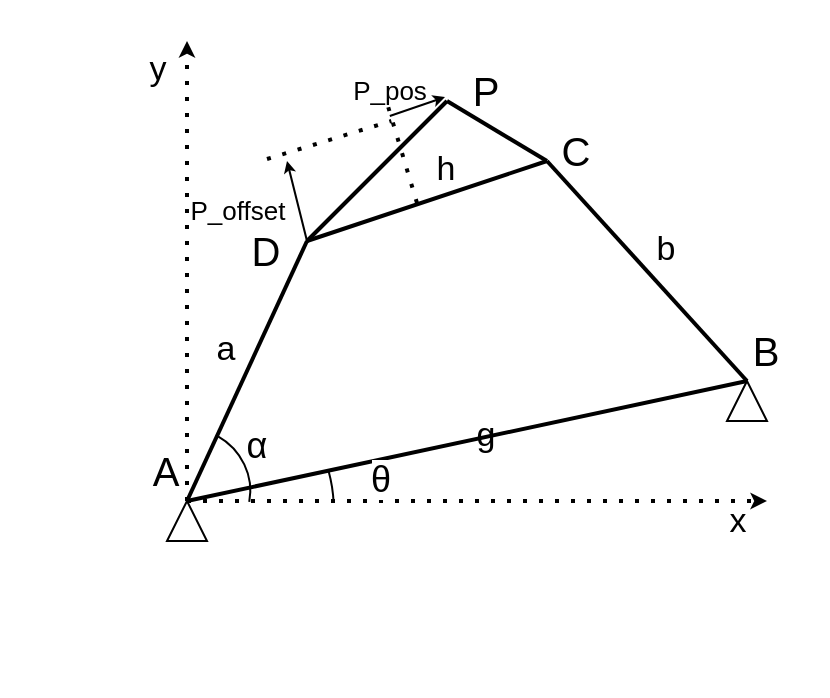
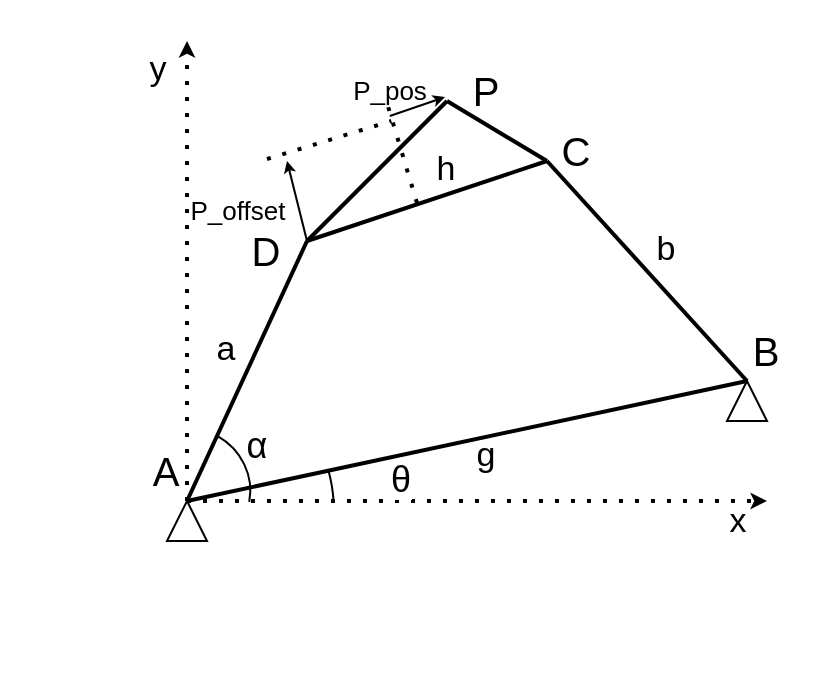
  <mxCell id="0" />
  <mxCell id="1" parent="0" />
  <mxCell id="2" value="" style="endArrow=classic;dashed=1;html=1;dashPattern=1 3;strokeWidth=2;rounded=0;exitX=1;exitY=0.5;exitDx=0;exitDy=0;endFill=1;endSize=2;" edge="1" parent="1" source="3"><mxGeometry width="50" height="50" relative="1" as="geometry"><mxPoint x="203" y="200" as="sourcePoint" /><mxPoint x="93" y="20" as="targetPoint" /></mxGeometry></mxCell>
  <mxCell id="3" value="" style="triangle;whiteSpace=wrap;html=1;rotation=-90;" parent="1" vertex="1"><mxGeometry x="83" y="250" width="20" height="20" as="geometry" /></mxCell>
  <mxCell id="4" value="" style="triangle;whiteSpace=wrap;html=1;rotation=-90;" parent="1" vertex="1"><mxGeometry x="363" y="190" width="20" height="20" as="geometry" /></mxCell>
  <mxCell id="5" value="" style="endArrow=none;html=1;rounded=0;exitX=1;exitY=0.5;exitDx=0;exitDy=0;entryX=1;entryY=0.5;entryDx=0;entryDy=0;strokeWidth=2;" parent="1" source="3" target="4" edge="1"><mxGeometry width="50" height="50" relative="1" as="geometry"><mxPoint x="143" y="280" as="sourcePoint" /><mxPoint x="193" y="230" as="targetPoint" /></mxGeometry></mxCell>
  <mxCell id="6" value="" style="endArrow=none;html=1;rounded=0;exitX=1;exitY=0.5;exitDx=0;exitDy=0;strokeWidth=2;" parent="1" source="3" edge="1"><mxGeometry width="50" height="50" relative="1" as="geometry"><mxPoint x="143" y="280" as="sourcePoint" /><mxPoint x="153" y="120" as="targetPoint" /></mxGeometry></mxCell>
  <mxCell id="7" value="" style="endArrow=none;html=1;rounded=0;entryX=1;entryY=0.5;entryDx=0;entryDy=0;strokeWidth=2;" parent="1" target="4" edge="1"><mxGeometry width="50" height="50" relative="1" as="geometry"><mxPoint x="273" y="80" as="sourcePoint" /><mxPoint x="193" y="230" as="targetPoint" /></mxGeometry></mxCell>
  <mxCell id="8" value="" style="endArrow=none;html=1;rounded=0;strokeWidth=2;" parent="1" edge="1"><mxGeometry width="50" height="50" relative="1" as="geometry"><mxPoint x="153" y="120" as="sourcePoint" /><mxPoint x="273" y="80" as="targetPoint" /></mxGeometry></mxCell>
  <mxCell id="9" value="A" style="text;html=1;align=center;verticalAlign=middle;whiteSpace=wrap;rounded=0;fontSize=20;" parent="1" vertex="1"><mxGeometry x="73" y="220" width="20" height="30" as="geometry" /></mxCell>
  <mxCell id="10" value="B" style="text;html=1;align=center;verticalAlign=middle;whiteSpace=wrap;rounded=0;fontSize=20;" parent="1" vertex="1"><mxGeometry x="373" y="160" width="20" height="30" as="geometry" /></mxCell>
  <mxCell id="11" value="C" style="text;html=1;align=center;verticalAlign=middle;whiteSpace=wrap;rounded=0;fontSize=20;" parent="1" vertex="1"><mxGeometry x="278" y="60" width="20" height="30" as="geometry" /></mxCell>
  <mxCell id="12" value="D" style="text;html=1;align=center;verticalAlign=middle;whiteSpace=wrap;rounded=0;fontSize=20;" parent="1" vertex="1"><mxGeometry x="123" y="110" width="20" height="30" as="geometry" /></mxCell>
  <mxCell id="13" value="" style="endArrow=classic;dashed=1;html=1;dashPattern=1 3;strokeWidth=2;rounded=0;exitX=1;exitY=1;exitDx=0;exitDy=0;endFill=1;endSize=2;" parent="1" source="9" edge="1"><mxGeometry width="50" height="50" relative="1" as="geometry"><mxPoint x="143" y="280" as="sourcePoint" /><mxPoint x="383" y="250" as="targetPoint" /></mxGeometry></mxCell>
  <mxCell id="14" value="" style="verticalLabelPosition=bottom;verticalAlign=top;html=1;shape=mxgraph.basic.arc;startAngle=0.292;endAngle=0.489;rotation=-75;" parent="1" vertex="1"><mxGeometry x="61.59" y="211.91" width="61.81" height="64.49" as="geometry" /></mxCell>
  <mxCell id="15" value="" style="verticalLabelPosition=bottom;verticalAlign=top;html=1;shape=mxgraph.basic.arc;startAngle=0.417;endAngle=0.452;rotation=-75;" parent="1" vertex="1"><mxGeometry x="20.83" y="180" width="144.34" height="146.95" as="geometry" /></mxCell>
  <mxCell id="16" value="&lt;span style=&quot;font-family: Arial, sans-serif; text-align: left; text-wrap-mode: wrap; background-color: rgb(255, 255, 255);&quot;&gt;&lt;font style=&quot;font-size: 18px;&quot;&gt;α&lt;/font&gt;&lt;/span&gt;" style="text;html=1;align=center;verticalAlign=middle;resizable=0;points=[];autosize=1;strokeColor=none;fillColor=none;" parent="1" vertex="1"><mxGeometry x="113" y="203" width="30" height="40" as="geometry" /></mxCell>
- <mxCell id="17" value="&lt;span style=&quot;font-family: Arial, sans-serif; font-size: 18px; text-align: left; text-wrap-mode: wrap; background-color: rgb(255, 255, 255);&quot;&gt;θ&lt;/span&gt;" style="text;html=1;align=center;verticalAlign=middle;resizable=0;points=[];autosize=1;strokeColor=none;fillColor=none;fontSize=18;fontColor=#000000;" parent="1" vertex="1"><mxGeometry x="175" y="220" width="30" height="40" as="geometry" /></mxCell>
+ <mxCell id="17" value="&lt;span style=&quot;font-family: Arial, sans-serif; font-size: 18px; text-align: left; text-wrap-mode: wrap; background-color: rgb(255, 255, 255);&quot;&gt;θ&lt;/span&gt;" style="text;html=1;align=center;verticalAlign=middle;resizable=0;points=[];autosize=1;strokeColor=none;fillColor=none;fontSize=18;fontColor=#000000;" parent="1" vertex="1"><mxGeometry x="185" y="220" width="30" height="40" as="geometry" /></mxCell>
  <mxCell id="18" value="a" style="text;html=1;align=center;verticalAlign=middle;whiteSpace=wrap;rounded=0;fontSize=17;" parent="1" vertex="1"><mxGeometry x="103" y="160" width="20" height="30" as="geometry" /></mxCell>
  <mxCell id="19" value="b" style="text;html=1;align=center;verticalAlign=middle;whiteSpace=wrap;rounded=0;fontSize=17;" parent="1" vertex="1"><mxGeometry x="323" y="110" width="20" height="30" as="geometry" /></mxCell>
  <mxCell id="20" value="h" style="text;html=1;align=center;verticalAlign=middle;whiteSpace=wrap;rounded=0;fontSize=17;" parent="1" vertex="1"><mxGeometry x="213" y="70" width="20" height="30" as="geometry" /></mxCell>
- <mxCell id="21" value="g" style="text;html=1;align=center;verticalAlign=middle;whiteSpace=wrap;rounded=0;fontSize=17;" parent="1" vertex="1"><mxGeometry x="233" y="203" width="20" height="30" as="geometry" /></mxCell>
+ <mxCell id="21" value="g" style="text;html=1;align=center;verticalAlign=middle;whiteSpace=wrap;rounded=0;fontSize=17;" parent="1" vertex="1"><mxGeometry x="233" y="213" width="20" height="30" as="geometry" /></mxCell>
  <mxCell id="22" value="" style="endArrow=none;html=1;rounded=0;strokeWidth=2;" parent="1" edge="1"><mxGeometry width="50" height="50" relative="1" as="geometry"><mxPoint x="153" y="120" as="sourcePoint" /><mxPoint x="223" y="50" as="targetPoint" /></mxGeometry></mxCell>
  <mxCell id="23" value="" style="endArrow=none;html=1;rounded=0;strokeWidth=2;" parent="1" edge="1"><mxGeometry width="50" height="50" relative="1" as="geometry"><mxPoint x="273" y="80" as="sourcePoint" /><mxPoint x="223" y="50" as="targetPoint" /></mxGeometry></mxCell>
  <mxCell id="24" value="P" style="text;html=1;align=center;verticalAlign=middle;whiteSpace=wrap;rounded=0;fontSize=20;" parent="1" vertex="1"><mxGeometry x="233" y="30" width="20" height="30" as="geometry" /></mxCell>
  <mxCell id="25" value="" style="endArrow=none;dashed=1;html=1;dashPattern=1 3;strokeWidth=2;rounded=0;exitX=0.25;exitY=1;exitDx=0;exitDy=0;" parent="1" edge="1"><mxGeometry width="50" height="50" relative="1" as="geometry"><mxPoint x="208" y="101" as="sourcePoint" /><mxPoint x="193" y="51" as="targetPoint" /></mxGeometry></mxCell>
  <mxCell id="26" value="P_pos" style="text;html=1;align=center;verticalAlign=middle;whiteSpace=wrap;rounded=0;fontSize=13;" parent="1" vertex="1"><mxGeometry x="165.17" y="30" width="60" height="30" as="geometry" /></mxCell>
  <mxCell id="27" value="" style="endArrow=classic;startArrow=none;html=1;rounded=0;endFill=1;startFill=0;endSize=3;startSize=2;entryX=0.96;entryY=0.684;entryDx=0;entryDy=0;entryPerimeter=0;exitX=0.5;exitY=1;exitDx=0;exitDy=0;" parent="1" edge="1"><mxGeometry width="50" height="50" relative="1" as="geometry"><mxPoint x="194.4" y="57.48" as="sourcePoint" /><mxPoint x="222" y="48" as="targetPoint" /></mxGeometry></mxCell>
  <mxCell id="28" value="" style="endArrow=none;dashed=1;html=1;dashPattern=1 3;strokeWidth=2;rounded=0;entryX=0.5;entryY=1;entryDx=0;entryDy=0;" parent="1" target="26" edge="1"><mxGeometry width="50" height="50" relative="1" as="geometry"><mxPoint x="133" y="79" as="sourcePoint" /><mxPoint x="225" y="49" as="targetPoint" /></mxGeometry></mxCell>
  <mxCell id="29" value="" style="endArrow=none;startArrow=classic;html=1;rounded=0;startSize=3;endSize=3;startFill=1;endFill=0;" parent="1" edge="1"><mxGeometry width="50" height="50" relative="1" as="geometry"><mxPoint x="143" y="80" as="sourcePoint" /><mxPoint x="153" y="120" as="targetPoint" /></mxGeometry></mxCell>
  <mxCell id="30" value="P_offset" style="text;html=1;align=center;verticalAlign=middle;whiteSpace=wrap;rounded=0;fontSize=13;" parent="1" vertex="1"><mxGeometry x="89" y="90" width="60" height="30" as="geometry" /></mxCell>
  <mxCell id="31" value="y" style="text;html=1;align=center;verticalAlign=middle;whiteSpace=wrap;rounded=0;fontSize=17;" vertex="1" parent="1"><mxGeometry x="69" y="20" width="20" height="30" as="geometry" /></mxCell>
  <mxCell id="32" value="x" style="text;html=1;align=center;verticalAlign=middle;whiteSpace=wrap;rounded=0;fontSize=17;" vertex="1" parent="1"><mxGeometry x="359" y="246" width="20" height="30" as="geometry" /></mxCell>
